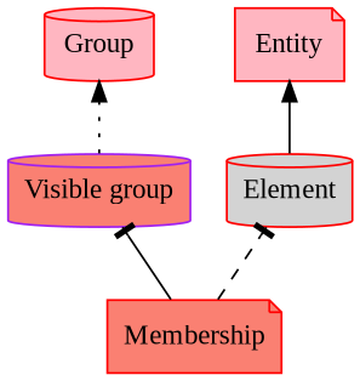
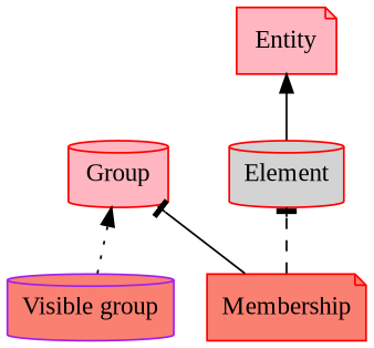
  digraph {
    fontname="Liberation Serif"
    rankdir=BT
    node [color=red fillcolor=salmon fontname="Liberation Serif" shape=cylinder style="filled,rounded"]
    edge [arrowhead=normal fontname="Liberation Serif" style=solid]
    "Visible group" [color=purple]
    Group [fillcolor=lightpink]
    Membership [shape=note]
    Element [fillcolor=lightgrey]
    Entity [fillcolor=lightpink shape=note]
    "Visible group" -> Group [style=dotted]
-   Membership -> "Visible group" [arrowhead=tee]
+   Membership -> Group [arrowhead=tee]
    Membership -> Element [arrowhead=tee style=dashed]
    Element -> Entity
  }
